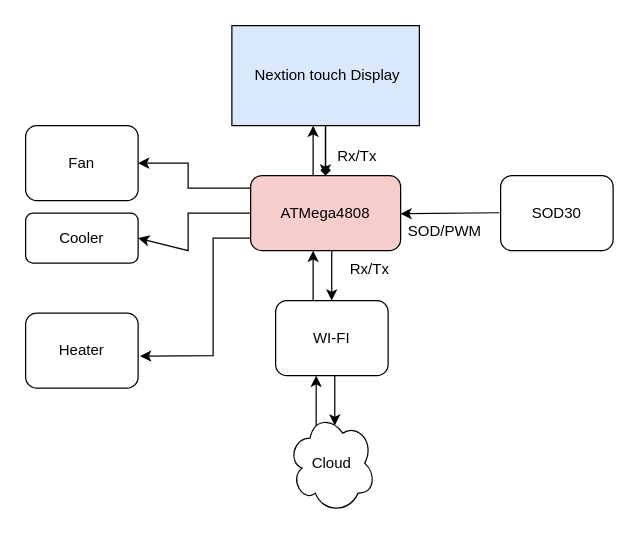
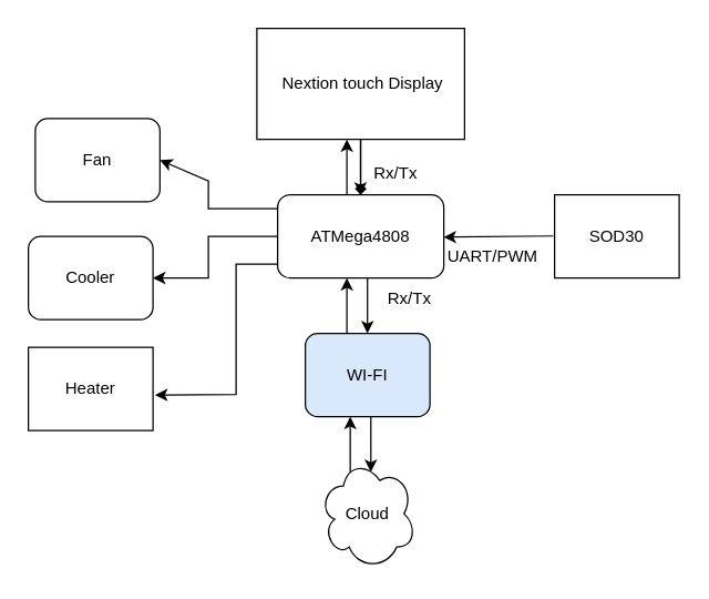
  <mxCell id="0" />
  <mxCell id="1" parent="0" />
- <mxCell id="2" value="ATMega4808" style="rounded=1;whiteSpace=wrap;html=1;fillColor=#f8cecc;" parent="1" vertex="1"><mxGeometry x="200" y="140" width="120" height="60" as="geometry" /></mxCell>
+ <mxCell id="2" value="ATMega4808" style="rounded=1;whiteSpace=wrap;html=1;" parent="1" vertex="1"><mxGeometry x="200" y="140" width="120" height="60" as="geometry" /></mxCell>
  <mxCell id="3" value="" style="edgeStyle=orthogonalEdgeStyle;rounded=0;orthogonalLoop=1;jettySize=auto;html=1;endArrow=diamond;" parent="1" source="4" target="2" edge="1"><mxGeometry relative="1" as="geometry" /></mxCell>
- <mxCell id="4" value="&amp;nbsp;Nextion touch Display" style="rounded=0;whiteSpace=wrap;html=1;fillColor=#dae8fc;" parent="1" vertex="1"><mxGeometry x="185" y="20" width="150" height="80" as="geometry" /></mxCell>
+ <mxCell id="4" value="&amp;nbsp;Nextion touch Display" style="rounded=0;whiteSpace=wrap;html=1;" parent="1" vertex="1"><mxGeometry x="185" y="20" width="150" height="80" as="geometry" /></mxCell>
  <mxCell id="5" value="" style="endArrow=classic;html=1;rounded=0;" parent="1" edge="1"><mxGeometry width="50" height="50" relative="1" as="geometry"><mxPoint x="250" y="140" as="sourcePoint" /><mxPoint x="250" y="100" as="targetPoint" /></mxGeometry></mxCell>
  <mxCell id="6" value="" style="endArrow=classic;html=1;rounded=0;" parent="1" edge="1"><mxGeometry width="50" height="50" relative="1" as="geometry"><mxPoint x="259.83" y="100" as="sourcePoint" /><mxPoint x="259.83" y="140" as="targetPoint" /></mxGeometry></mxCell>
  <mxCell id="7" value="Rx/Tx" style="text;html=1;align=center;verticalAlign=middle;resizable=0;points=[];autosize=1;strokeColor=none;fillColor=none;" parent="1" vertex="1"><mxGeometry x="260" y="110" width="50" height="30" as="geometry" /></mxCell>
- <mxCell id="8" value="Fan" style="rounded=1;whiteSpace=wrap;html=1;" parent="1" vertex="1"><mxGeometry x="20" y="100" width="90" height="60" as="geometry" /></mxCell>
+ <mxCell id="8" value="Fan" style="rounded=1;whiteSpace=wrap;html=1;" parent="1" vertex="1"><mxGeometry x="25" y="85" width="90" height="60" as="geometry" /></mxCell>
  <mxCell id="9" value="" style="endArrow=classic;html=1;rounded=0;entryX=1;entryY=0.5;entryDx=0;entryDy=0;" parent="1" target="8" edge="1"><mxGeometry width="50" height="50" relative="1" as="geometry"><mxPoint x="200" y="150" as="sourcePoint" /><mxPoint x="150" y="150.29" as="targetPoint" /><Array as="points"><mxPoint x="150" y="150" /><mxPoint x="150" y="130" /></Array></mxGeometry></mxCell>
- <mxCell id="10" value="Cooler" style="rounded=1;whiteSpace=wrap;html=1;" parent="1" vertex="1"><mxGeometry x="20" y="170" width="90" height="40" as="geometry" /></mxCell>
- <mxCell id="11" value="Heater" style="rounded=1;whiteSpace=wrap;html=1;" parent="1" vertex="1"><mxGeometry x="20" y="250" width="90" height="60" as="geometry" /></mxCell>
+ <mxCell id="10" value="Cooler" style="rounded=1;whiteSpace=wrap;html=1;" parent="1" vertex="1"><mxGeometry x="20" y="170" width="90" height="60" as="geometry" /></mxCell>
+ <mxCell id="11" value="Heater" style="whiteSpace=wrap;html=1;rounded=0;" parent="1" vertex="1"><mxGeometry x="20" y="250" width="90" height="60" as="geometry" /></mxCell>
  <mxCell id="12" value="" style="endArrow=classic;html=1;rounded=0;entryX=1;entryY=0.5;entryDx=0;entryDy=0;" parent="1" target="10" edge="1"><mxGeometry width="50" height="50" relative="1" as="geometry"><mxPoint x="200" y="170" as="sourcePoint" /><mxPoint x="110" y="150" as="targetPoint" /><Array as="points"><mxPoint x="150" y="170" /><mxPoint x="150" y="200" /></Array></mxGeometry></mxCell>
  <mxCell id="13" value="" style="endArrow=classic;html=1;rounded=0;entryX=1.017;entryY=0.574;entryDx=0;entryDy=0;entryPerimeter=0;" parent="1" target="11" edge="1"><mxGeometry width="50" height="50" relative="1" as="geometry"><mxPoint x="200" y="190" as="sourcePoint" /><mxPoint x="110" y="220" as="targetPoint" /><Array as="points"><mxPoint x="170" y="190" /><mxPoint x="170" y="284" /></Array></mxGeometry></mxCell>
- <mxCell id="14" value="SOD30" style="rounded=1;whiteSpace=wrap;html=1;" parent="1" vertex="1"><mxGeometry x="400" y="140" width="90" height="60" as="geometry" /></mxCell>
- <mxCell id="15" value="SOD/PWM" style="text;html=1;align=center;verticalAlign=middle;resizable=0;points=[];autosize=1;strokeColor=none;fillColor=none;" parent="1" vertex="1"><mxGeometry x="310" y="170" width="90" height="30" as="geometry" /></mxCell>
- <mxCell id="16" value="WI-FI" style="rounded=1;whiteSpace=wrap;html=1;" parent="1" vertex="1"><mxGeometry x="220" y="240" width="90" height="60" as="geometry" /></mxCell>
+ <mxCell id="14" value="SOD30" style="whiteSpace=wrap;html=1;rounded=0;" parent="1" vertex="1"><mxGeometry x="400" y="140" width="90" height="60" as="geometry" /></mxCell>
+ <mxCell id="15" value="UART/PWM" style="text;html=1;align=center;verticalAlign=middle;resizable=0;points=[];autosize=1;strokeColor=none;fillColor=none;" parent="1" vertex="1"><mxGeometry x="310" y="170" width="90" height="30" as="geometry" /></mxCell>
+ <mxCell id="16" value="WI-FI" style="rounded=1;whiteSpace=wrap;html=1;fillColor=#dae8fc;" parent="1" vertex="1"><mxGeometry x="220" y="240" width="90" height="60" as="geometry" /></mxCell>
  <mxCell id="17" value="" style="endArrow=classic;html=1;rounded=0;" parent="1" edge="1"><mxGeometry width="50" height="50" relative="1" as="geometry"><mxPoint x="250" y="240" as="sourcePoint" /><mxPoint x="250" y="200" as="targetPoint" /></mxGeometry></mxCell>
  <mxCell id="18" value="" style="endArrow=classic;html=1;rounded=0;" parent="1" edge="1"><mxGeometry width="50" height="50" relative="1" as="geometry"><mxPoint x="264.88" y="200" as="sourcePoint" /><mxPoint x="264.88" y="240" as="targetPoint" /></mxGeometry></mxCell>
  <mxCell id="19" value="Rx/Tx" style="text;html=1;align=center;verticalAlign=middle;resizable=0;points=[];autosize=1;strokeColor=none;fillColor=none;" parent="1" vertex="1"><mxGeometry x="270" y="200" width="50" height="30" as="geometry" /></mxCell>
  <mxCell id="20" value="" style="endArrow=classic;html=1;rounded=0;" parent="1" edge="1"><mxGeometry width="50" height="50" relative="1" as="geometry"><mxPoint x="252.44" y="340" as="sourcePoint" /><mxPoint x="252.44" y="300" as="targetPoint" /></mxGeometry></mxCell>
  <mxCell id="21" value="" style="endArrow=classic;html=1;rounded=0;" parent="1" edge="1"><mxGeometry width="50" height="50" relative="1" as="geometry"><mxPoint x="267.32" y="300" as="sourcePoint" /><mxPoint x="267.32" y="340" as="targetPoint" /></mxGeometry></mxCell>
  <mxCell id="22" value="Cloud" style="ellipse;shape=cloud;whiteSpace=wrap;html=1;" parent="1" vertex="1"><mxGeometry x="230" y="330" width="70" height="80" as="geometry" /></mxCell>
  <mxCell id="23" value="" style="endArrow=classic;html=1;rounded=0;exitX=0.99;exitY=-0.01;exitDx=0;exitDy=0;exitPerimeter=0;entryX=0.11;entryY=0.017;entryDx=0;entryDy=0;entryPerimeter=0;" parent="1" source="15" target="15" edge="1"><mxGeometry width="50" height="50" relative="1" as="geometry"><mxPoint x="360" y="150" as="sourcePoint" /><mxPoint x="360" y="190" as="targetPoint" /></mxGeometry></mxCell>
